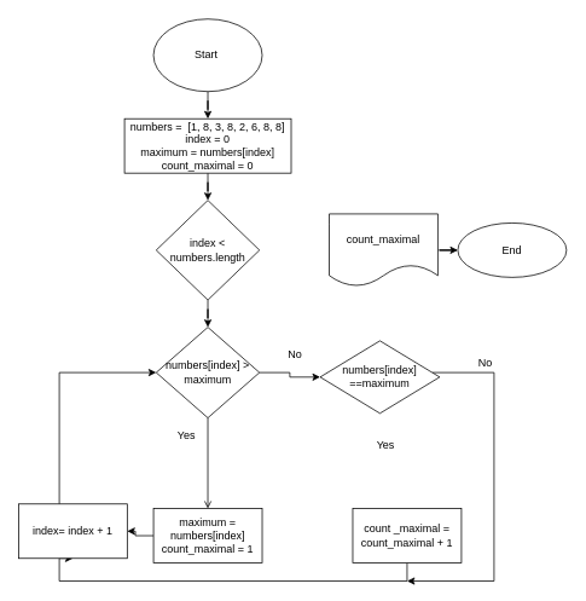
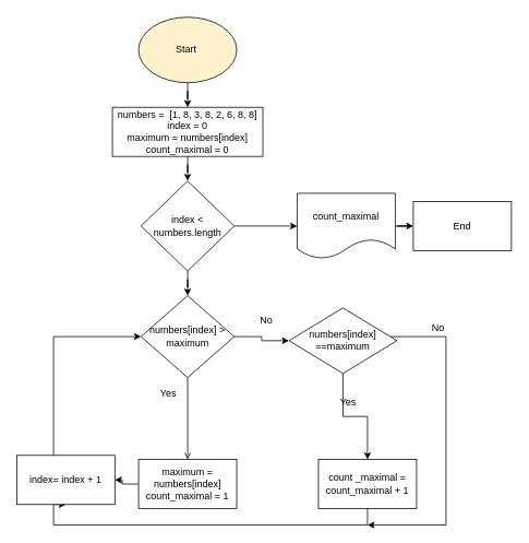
  <mxCell id="0" />
  <mxCell id="1" parent="0" />
  <mxCell id="2" value="" style="edgeStyle=orthogonalEdgeStyle;rounded=0;orthogonalLoop=1;jettySize=auto;html=1;" edge="1" parent="1" source="3" target="5"><mxGeometry relative="1" as="geometry" /></mxCell>
- <mxCell id="3" value="Start&amp;nbsp;" style="ellipse;whiteSpace=wrap;html=1;" vertex="1" parent="1"><mxGeometry x="169" y="20" width="120" height="80" as="geometry" /></mxCell>
+ <mxCell id="3" value="Start&amp;nbsp;" style="ellipse;whiteSpace=wrap;html=1;fillColor=#fff2cc;" vertex="1" parent="1"><mxGeometry x="169" y="20" width="120" height="80" as="geometry" /></mxCell>
  <mxCell id="4" value="" style="edgeStyle=orthogonalEdgeStyle;rounded=0;orthogonalLoop=1;jettySize=auto;html=1;" edge="1" parent="1" source="5" target="8"><mxGeometry relative="1" as="geometry" /></mxCell>
  <mxCell id="5" value="numbers = &amp;nbsp;[1, 8, 3, 8, 2, 6, 8, 8]&lt;br&gt;index = 0&lt;br&gt;maximum = numbers[index]&lt;br&gt;count_maximal = 0" style="whiteSpace=wrap;html=1;" vertex="1" parent="1"><mxGeometry x="137" y="130" width="184" height="60" as="geometry" /></mxCell>
+ <mxCell id="6" value="" style="edgeStyle=orthogonalEdgeStyle;rounded=0;orthogonalLoop=1;jettySize=auto;html=1;" edge="1" parent="1" source="8" target="10"><mxGeometry relative="1" as="geometry" /></mxCell>
  <mxCell id="7" value="" style="edgeStyle=orthogonalEdgeStyle;rounded=0;orthogonalLoop=1;jettySize=auto;html=1;" edge="1" parent="1" source="8" target="14"><mxGeometry relative="1" as="geometry" /></mxCell>
  <mxCell id="8" value="index &amp;lt; numbers.length" style="rhombus;whiteSpace=wrap;html=1;" vertex="1" parent="1"><mxGeometry x="172" y="220" width="114" height="110" as="geometry" /></mxCell>
  <mxCell id="9" value="" style="edgeStyle=orthogonalEdgeStyle;rounded=0;orthogonalLoop=1;jettySize=auto;html=1;" edge="1" parent="1" source="10" target="11"><mxGeometry relative="1" as="geometry" /></mxCell>
  <mxCell id="10" value="count_maximal" style="shape=document;whiteSpace=wrap;html=1;boundedLbl=1;" vertex="1" parent="1"><mxGeometry x="363" y="235" width="120" height="80" as="geometry" /></mxCell>
- <mxCell id="11" value="End" style="ellipse;whiteSpace=wrap;html=1;" vertex="1" parent="1"><mxGeometry x="505" y="245" width="120" height="60" as="geometry" /></mxCell>
+ <mxCell id="11" value="End" style="whiteSpace=wrap;html=1;rounded=0;" vertex="1" parent="1"><mxGeometry x="505" y="245" width="120" height="60" as="geometry" /></mxCell>
  <mxCell id="12" value="" style="edgeStyle=orthogonalEdgeStyle;rounded=0;orthogonalLoop=1;jettySize=auto;html=1;endArrow=open;" edge="1" parent="1" source="14" target="16"><mxGeometry relative="1" as="geometry" /></mxCell>
  <mxCell id="13" value="" style="edgeStyle=orthogonalEdgeStyle;rounded=0;orthogonalLoop=1;jettySize=auto;html=1;" edge="1" parent="1" source="14" target="20"><mxGeometry relative="1" as="geometry" /></mxCell>
  <mxCell id="14" value="numbers[index] &amp;gt; maximum" style="rhombus;whiteSpace=wrap;html=1;" vertex="1" parent="1"><mxGeometry x="172" y="360" width="114" height="100" as="geometry" /></mxCell>
  <mxCell id="15" value="" style="edgeStyle=orthogonalEdgeStyle;rounded=0;orthogonalLoop=1;jettySize=auto;html=1;" edge="1" parent="1" source="16" target="25"><mxGeometry relative="1" as="geometry" /></mxCell>
  <mxCell id="16" value="maximum = numbers[index]&lt;br&gt;count_maximal = 1" style="whiteSpace=wrap;html=1;" vertex="1" parent="1"><mxGeometry x="169" y="560" width="120" height="60" as="geometry" /></mxCell>
  <mxCell id="17" value="Yes" style="text;html=1;align=center;verticalAlign=middle;resizable=0;points=[];autosize=1;strokeColor=none;fillColor=none;" vertex="1" parent="1"><mxGeometry x="185" y="470" width="40" height="20" as="geometry" /></mxCell>
+ <mxCell id="18" value="" style="edgeStyle=orthogonalEdgeStyle;rounded=0;orthogonalLoop=1;jettySize=auto;html=1;" edge="1" parent="1" source="20" target="23"><mxGeometry relative="1" as="geometry" /></mxCell>
  <mxCell id="19" style="edgeStyle=orthogonalEdgeStyle;rounded=0;orthogonalLoop=1;jettySize=auto;html=1;" edge="1" parent="1" source="20"><mxGeometry relative="1" as="geometry"><mxPoint x="449" y="640" as="targetPoint" /><Array as="points"><mxPoint x="545" y="410" /><mxPoint x="545" y="640" /></Array></mxGeometry></mxCell>
  <mxCell id="20" value="&lt;span style=&quot;&quot;&gt;numbers[index] ==maximum&lt;/span&gt;" style="rhombus;whiteSpace=wrap;html=1;" vertex="1" parent="1"><mxGeometry x="353" y="375" width="132" height="80" as="geometry" /></mxCell>
  <mxCell id="21" value="No" style="text;html=1;align=center;verticalAlign=middle;resizable=0;points=[];autosize=1;strokeColor=none;fillColor=none;" vertex="1" parent="1"><mxGeometry x="310" y="380" width="30" height="20" as="geometry" /></mxCell>
  <mxCell id="22" style="edgeStyle=orthogonalEdgeStyle;rounded=0;orthogonalLoop=1;jettySize=auto;html=1;entryX=0.5;entryY=1;entryDx=0;entryDy=0;" edge="1" parent="1" source="23" target="25"><mxGeometry relative="1" as="geometry"><Array as="points"><mxPoint x="449" y="640" /><mxPoint x="65" y="640" /></Array></mxGeometry></mxCell>
  <mxCell id="23" value="count _maximal = count_maximal + 1" style="whiteSpace=wrap;html=1;" vertex="1" parent="1"><mxGeometry x="389" y="560" width="120" height="60" as="geometry" /></mxCell>
  <mxCell id="24" style="edgeStyle=orthogonalEdgeStyle;rounded=0;orthogonalLoop=1;jettySize=auto;html=1;entryX=0;entryY=0.5;entryDx=0;entryDy=0;" edge="1" parent="1" source="25" target="14"><mxGeometry relative="1" as="geometry"><Array as="points"><mxPoint x="65" y="410" /></Array></mxGeometry></mxCell>
  <mxCell id="25" value="index= index + 1" style="whiteSpace=wrap;html=1;" vertex="1" parent="1"><mxGeometry x="20" y="555" width="120" height="60" as="geometry" /></mxCell>
  <mxCell id="26" value="Yes" style="text;html=1;align=center;verticalAlign=middle;resizable=0;points=[];autosize=1;strokeColor=none;fillColor=none;" vertex="1" parent="1"><mxGeometry x="405" y="480" width="40" height="20" as="geometry" /></mxCell>
  <mxCell id="27" value="No" style="text;html=1;align=center;verticalAlign=middle;resizable=0;points=[];autosize=1;strokeColor=none;fillColor=none;" vertex="1" parent="1"><mxGeometry x="520" y="390" width="30" height="20" as="geometry" /></mxCell>
